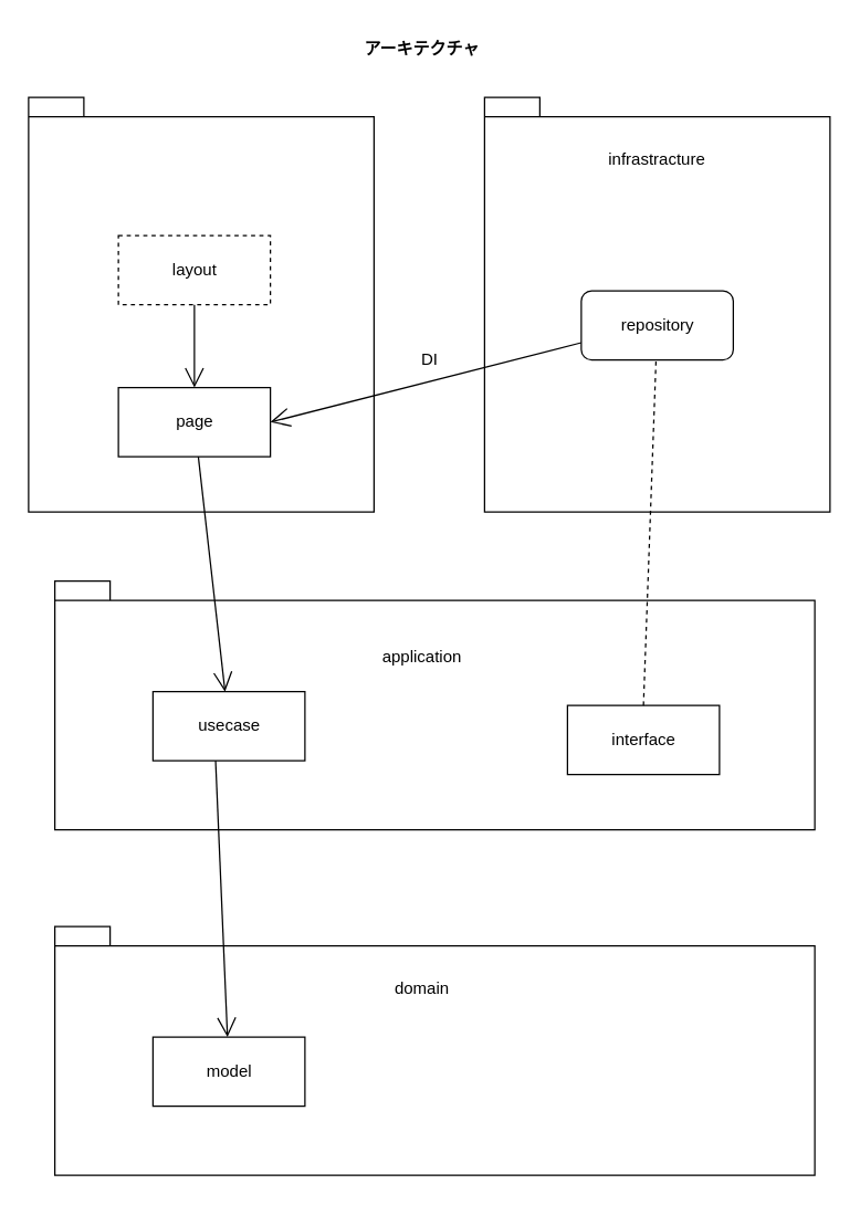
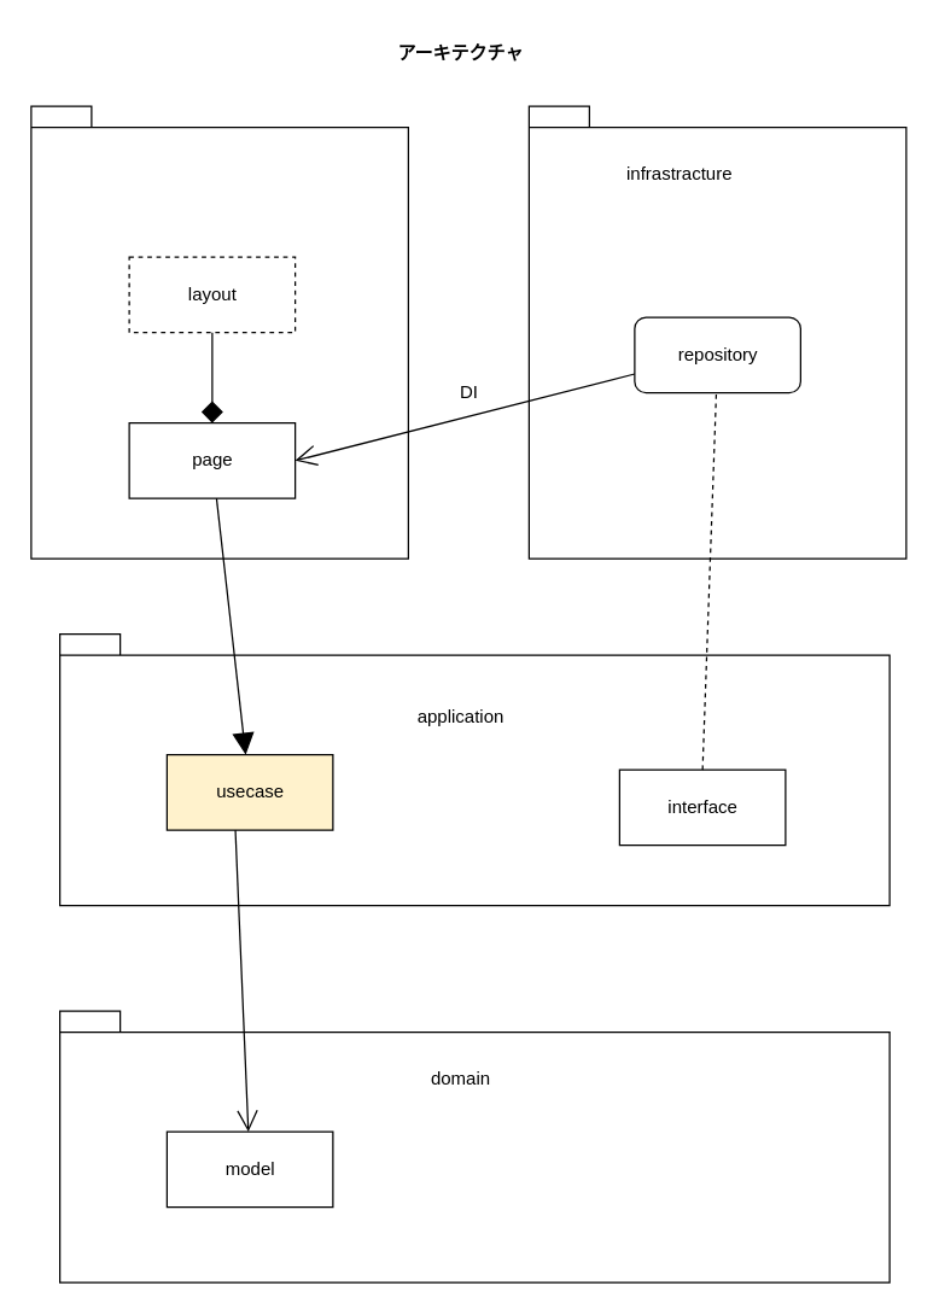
  <mxCell id="0" />
  <mxCell id="1" parent="0" />
  <mxCell id="2" value="" style="shape=folder;fontStyle=1;spacingTop=10;tabWidth=40;tabHeight=14;tabPosition=left;html=1;align=center;" parent="1" vertex="1"><mxGeometry x="20" y="70" width="250" height="300" as="geometry" /></mxCell>
  <mxCell id="3" value="" style="shape=folder;fontStyle=1;spacingTop=10;tabWidth=40;tabHeight=14;tabPosition=left;html=1;align=center;" parent="1" vertex="1"><mxGeometry x="350" y="70" width="250" height="300" as="geometry" /></mxCell>
- <mxCell id="4" value="infrastracture" style="text;html=1;strokeColor=none;fillColor=none;align=center;verticalAlign=middle;whiteSpace=wrap;rounded=0;" parent="1" vertex="1"><mxGeometry x="400" y="100" width="150" height="30" as="geometry" /></mxCell>
+ <mxCell id="4" value="infrastracture" style="text;html=1;strokeColor=none;fillColor=none;align=center;verticalAlign=middle;whiteSpace=wrap;rounded=0;" parent="1" vertex="1"><mxGeometry x="375" y="100" width="150" height="30" as="geometry" /></mxCell>
  <mxCell id="5" value="page" style="html=1;" parent="1" vertex="1"><mxGeometry x="85" y="280" width="110" height="50" as="geometry" /></mxCell>
  <mxCell id="6" value="" style="shape=folder;fontStyle=1;spacingTop=10;tabWidth=40;tabHeight=14;tabPosition=left;html=1;align=center;" parent="1" vertex="1"><mxGeometry x="39" y="420" width="550" height="180" as="geometry" /></mxCell>
  <mxCell id="7" value="application" style="text;html=1;strokeColor=none;fillColor=none;align=center;verticalAlign=middle;whiteSpace=wrap;rounded=0;" parent="1" vertex="1"><mxGeometry x="230" y="460" width="150" height="30" as="geometry" /></mxCell>
  <mxCell id="8" value="" style="shape=folder;fontStyle=1;spacingTop=10;tabWidth=40;tabHeight=14;tabPosition=left;html=1;align=center;" parent="1" vertex="1"><mxGeometry x="39" y="670" width="550" height="180" as="geometry" /></mxCell>
  <mxCell id="9" value="domain" style="text;html=1;strokeColor=none;fillColor=none;align=center;verticalAlign=middle;whiteSpace=wrap;rounded=0;" parent="1" vertex="1"><mxGeometry x="230" y="700" width="150" height="30" as="geometry" /></mxCell>
  <mxCell id="10" value="アーキテクチャ" style="text;html=1;strokeColor=none;fillColor=none;align=center;verticalAlign=middle;whiteSpace=wrap;rounded=0;fontStyle=1" parent="1" vertex="1"><mxGeometry x="230" y="20" width="150" height="30" as="geometry" /></mxCell>
- <mxCell id="11" value="" style="endArrow=open;endFill=1;endSize=12;html=1;" parent="1" source="5" target="12" edge="1"><mxGeometry width="160" relative="1" as="geometry"><mxPoint x="150" y="360" as="sourcePoint" /><mxPoint x="480" y="410" as="targetPoint" /><Array as="points" /></mxGeometry></mxCell>
- <mxCell id="12" value="usecase" style="html=1;" parent="1" vertex="1"><mxGeometry x="110" y="500" width="110" height="50" as="geometry" /></mxCell>
+ <mxCell id="11" value="" style="endArrow=block;endFill=1;endSize=12;html=1;" parent="1" source="5" target="12" edge="1"><mxGeometry width="160" relative="1" as="geometry"><mxPoint x="150" y="360" as="sourcePoint" /><mxPoint x="480" y="410" as="targetPoint" /><Array as="points" /></mxGeometry></mxCell>
+ <mxCell id="12" value="usecase" style="html=1;fillColor=#fff2cc;" parent="1" vertex="1"><mxGeometry x="110" y="500" width="110" height="50" as="geometry" /></mxCell>
  <mxCell id="13" value="interface" style="html=1;" parent="1" vertex="1"><mxGeometry x="410" y="510" width="110" height="50" as="geometry" /></mxCell>
  <mxCell id="14" value="layout" style="html=1;dashed=1;" parent="1" vertex="1"><mxGeometry x="85" y="170" width="110" height="50" as="geometry" /></mxCell>
  <mxCell id="15" value="model" style="html=1;" parent="1" vertex="1"><mxGeometry x="110" y="750" width="110" height="50" as="geometry" /></mxCell>
  <mxCell id="16" value="repository" style="html=1;rounded=1;" parent="1" vertex="1"><mxGeometry x="420" y="210" width="110" height="50" as="geometry" /></mxCell>
- <mxCell id="17" value="" style="endArrow=open;endFill=1;endSize=12;html=1;exitX=0.5;exitY=1;exitDx=0;exitDy=0;" edge="1" parent="1" source="14" target="5"><mxGeometry width="160" relative="1" as="geometry"><mxPoint x="155.341" y="210" as="sourcePoint" /><mxPoint x="174.659" y="380" as="targetPoint" /><Array as="points" /></mxGeometry></mxCell>
+ <mxCell id="17" value="" style="endArrow=diamond;endFill=1;endSize=12;html=1;exitX=0.5;exitY=1;exitDx=0;exitDy=0;" edge="1" parent="1" source="14" target="5"><mxGeometry width="160" relative="1" as="geometry"><mxPoint x="155.341" y="210" as="sourcePoint" /><mxPoint x="174.659" y="380" as="targetPoint" /><Array as="points" /></mxGeometry></mxCell>
  <mxCell id="18" value="" style="endArrow=open;endFill=1;endSize=12;html=1;" edge="1" parent="1" target="15"><mxGeometry width="160" relative="1" as="geometry"><mxPoint x="155.341" y="550" as="sourcePoint" /><mxPoint x="174.659" y="720" as="targetPoint" /><Array as="points" /></mxGeometry></mxCell>
  <mxCell id="19" value="" style="endArrow=none;dashed=1;html=1;exitX=0.5;exitY=0;exitDx=0;exitDy=0;" edge="1" parent="1" source="13" target="16"><mxGeometry width="50" height="50" relative="1" as="geometry"><mxPoint x="450" y="510" as="sourcePoint" /><mxPoint x="500" y="460" as="targetPoint" /><Array as="points" /></mxGeometry></mxCell>
  <mxCell id="20" value="" style="endArrow=open;endFill=1;endSize=12;html=1;exitX=0;exitY=0.75;exitDx=0;exitDy=0;entryX=1;entryY=0.5;entryDx=0;entryDy=0;" edge="1" parent="1" source="16" target="5"><mxGeometry width="160" relative="1" as="geometry"><mxPoint x="230" y="400" as="sourcePoint" /><mxPoint x="390" y="400" as="targetPoint" /></mxGeometry></mxCell>
  <mxCell id="21" value="DI" style="text;html=1;align=center;verticalAlign=middle;resizable=0;points=[];autosize=1;strokeColor=none;fillColor=none;" vertex="1" parent="1"><mxGeometry x="290" y="245" width="40" height="30" as="geometry" /></mxCell>
